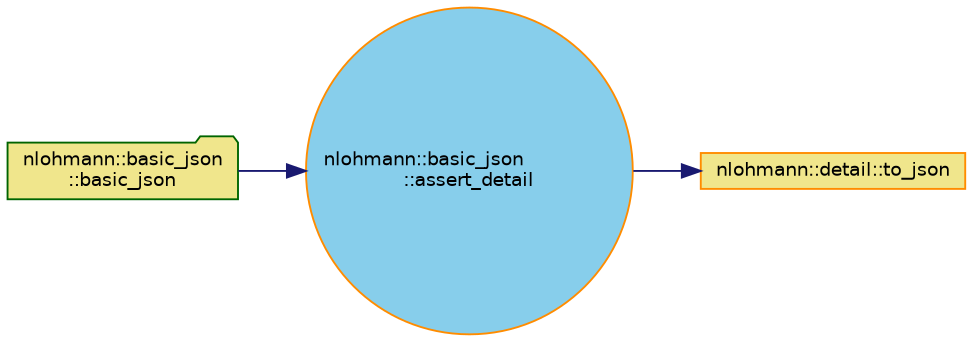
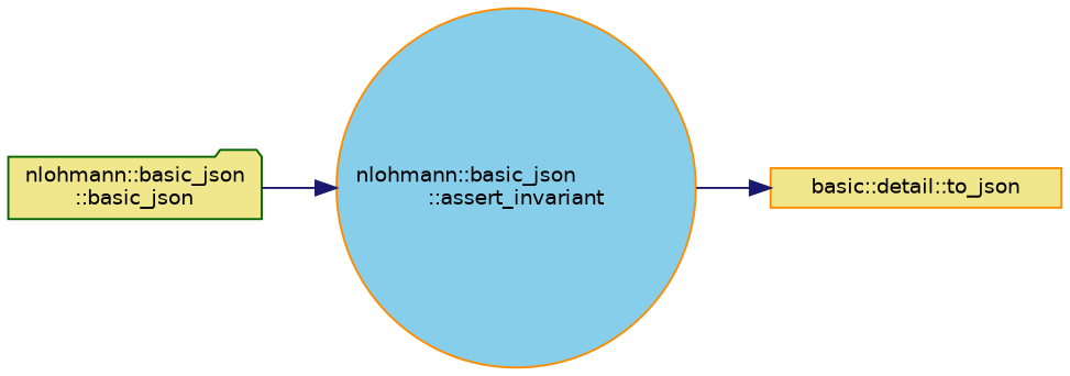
  digraph {
    rankdir=LR
    node [color=darkorange fillcolor=khaki fontname=Helvetica fontsize=10 style=filled]
    edge [color=midnightblue fontname=Helvetica fontsize=10 labelfontname=Helvetica labelfontsize=10 style=solid]
    n1 [color=darkgreen fontcolor=black height=0.2 label="nlohmann::basic_json\l::basic_json" shape=folder width=0.4]
-   n2 [fillcolor=skyblue height=0.2 label="nlohmann::basic_json\l::assert_detail" shape=circle width=0.4]
-   n3 [height=0.2 label="nlohmann::detail::to_json" shape=box width=0.4]
+   n2 [fillcolor=skyblue height=0.2 label="nlohmann::basic_json\l::assert_invariant" shape=circle width=0.4]
+   n3 [height=0.2 label="basic::detail::to_json" shape=box width=0.4]
    n1 -> n2
    n2 -> n3
  }
